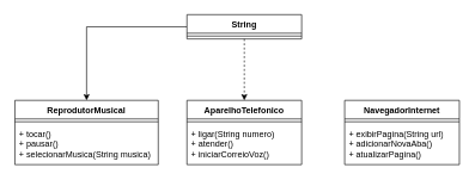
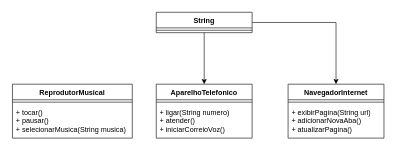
  <mxCell id="0" />
  <mxCell id="1" parent="0" />
  <mxCell id="2" value="ReprodutorMusical" style="swimlane;fontStyle=1;align=center;verticalAlign=top;childLayout=stackLayout;horizontal=1;startSize=26;horizontalStack=0;resizeParent=1;resizeParentMax=0;resizeLast=0;collapsible=1;marginBottom=0;whiteSpace=wrap;html=1;" vertex="1" parent="1"><mxGeometry x="20" y="140" width="200" height="90" as="geometry"><mxRectangle x="140" y="240" width="140" height="30" as="alternateBounds" /></mxGeometry></mxCell>
  <mxCell id="3" value="" style="line;strokeWidth=1;fillColor=none;align=left;verticalAlign=middle;spacingTop=-1;spacingLeft=3;spacingRight=3;rotatable=0;labelPosition=right;points=[];portConstraint=eastwest;strokeColor=inherit;" vertex="1" parent="2"><mxGeometry y="26" width="200" height="8" as="geometry" /></mxCell>
  <mxCell id="4" value="+ tocar()&lt;br&gt;+ pausar()&lt;br&gt;+ selecionarMusica(String musica)" style="text;strokeColor=none;fillColor=none;align=left;verticalAlign=top;spacingLeft=4;spacingRight=4;overflow=hidden;rotatable=0;points=[[0,0.5],[1,0.5]];portConstraint=eastwest;whiteSpace=wrap;html=1;" vertex="1" parent="2"><mxGeometry y="34" width="200" height="56" as="geometry" /></mxCell>
  <mxCell id="5" value="AparelhoTelefonico" style="swimlane;fontStyle=1;align=center;verticalAlign=top;childLayout=stackLayout;horizontal=1;startSize=26;horizontalStack=0;resizeParent=1;resizeParentMax=0;resizeLast=0;collapsible=1;marginBottom=0;whiteSpace=wrap;html=1;" vertex="1" parent="1"><mxGeometry x="260" y="140" width="160" height="90" as="geometry" /></mxCell>
  <mxCell id="6" value="" style="line;strokeWidth=1;fillColor=none;align=left;verticalAlign=middle;spacingTop=-1;spacingLeft=3;spacingRight=3;rotatable=0;labelPosition=right;points=[];portConstraint=eastwest;strokeColor=inherit;" vertex="1" parent="5"><mxGeometry y="26" width="160" height="8" as="geometry" /></mxCell>
  <mxCell id="7" value="+ ligar(String numero)&lt;br&gt;+ atender()&lt;br&gt;+ iniciarCorreioVoz()" style="text;strokeColor=none;fillColor=none;align=left;verticalAlign=top;spacingLeft=4;spacingRight=4;overflow=hidden;rotatable=0;points=[[0,0.5],[1,0.5]];portConstraint=eastwest;whiteSpace=wrap;html=1;" vertex="1" parent="5"><mxGeometry y="34" width="160" height="56" as="geometry" /></mxCell>
  <mxCell id="8" value="NavegadorInternet" style="swimlane;fontStyle=1;align=center;verticalAlign=top;childLayout=stackLayout;horizontal=1;startSize=26;horizontalStack=0;resizeParent=1;resizeParentMax=0;resizeLast=0;collapsible=1;marginBottom=0;whiteSpace=wrap;html=1;" vertex="1" parent="1"><mxGeometry x="480" y="140" width="160" height="90" as="geometry" /></mxCell>
  <mxCell id="9" value="" style="line;strokeWidth=1;fillColor=none;align=left;verticalAlign=middle;spacingTop=-1;spacingLeft=3;spacingRight=3;rotatable=0;labelPosition=right;points=[];portConstraint=eastwest;strokeColor=inherit;" vertex="1" parent="8"><mxGeometry y="26" width="160" height="8" as="geometry" /></mxCell>
  <mxCell id="10" value="+ exibirPagina(String url)&lt;br&gt;+ adicionarNovaAba()&lt;br&gt;+ atualizarPagina()" style="text;strokeColor=none;fillColor=none;align=left;verticalAlign=top;spacingLeft=4;spacingRight=4;overflow=hidden;rotatable=0;points=[[0,0.5],[1,0.5]];portConstraint=eastwest;whiteSpace=wrap;html=1;" vertex="1" parent="8"><mxGeometry y="34" width="160" height="56" as="geometry" /></mxCell>
- <mxCell id="11" style="edgeStyle=orthogonalEdgeStyle;rounded=0;orthogonalLoop=1;jettySize=auto;html=1;exitX=0;exitY=0.5;exitDx=0;exitDy=0;entryX=0.5;entryY=0;entryDx=0;entryDy=0;" edge="1" parent="1" source="14" target="2"><mxGeometry relative="1" as="geometry" /></mxCell>
- <mxCell id="12" style="edgeStyle=orthogonalEdgeStyle;rounded=0;orthogonalLoop=1;jettySize=auto;html=1;entryX=0.5;entryY=0;entryDx=0;entryDy=0;dashed=1;" edge="1" parent="1" source="14" target="5"><mxGeometry relative="1" as="geometry" /></mxCell>
+ <mxCell id="12" style="edgeStyle=orthogonalEdgeStyle;rounded=0;orthogonalLoop=1;jettySize=auto;html=1;entryX=0.5;entryY=0;entryDx=0;entryDy=0;" edge="1" parent="1" source="14" target="5"><mxGeometry relative="1" as="geometry" /></mxCell>
+ <mxCell id="13" style="edgeStyle=orthogonalEdgeStyle;rounded=0;orthogonalLoop=1;jettySize=auto;html=1;exitX=1;exitY=0.5;exitDx=0;exitDy=0;entryX=0.5;entryY=0;entryDx=0;entryDy=0;" edge="1" parent="1" source="14" target="8"><mxGeometry relative="1" as="geometry" /></mxCell>
  <mxCell id="14" value="String" style="swimlane;fontStyle=1;align=center;verticalAlign=top;childLayout=stackLayout;horizontal=1;startSize=26;horizontalStack=0;resizeParent=1;resizeParentMax=0;resizeLast=0;collapsible=1;marginBottom=0;whiteSpace=wrap;html=1;" vertex="1" parent="1"><mxGeometry x="260" y="20" width="160" height="34" as="geometry" /></mxCell>
  <mxCell id="15" value="" style="line;strokeWidth=1;fillColor=none;align=left;verticalAlign=middle;spacingTop=-1;spacingLeft=3;spacingRight=3;rotatable=0;labelPosition=right;points=[];portConstraint=eastwest;strokeColor=inherit;" vertex="1" parent="14"><mxGeometry y="26" width="160" height="8" as="geometry" /></mxCell>
